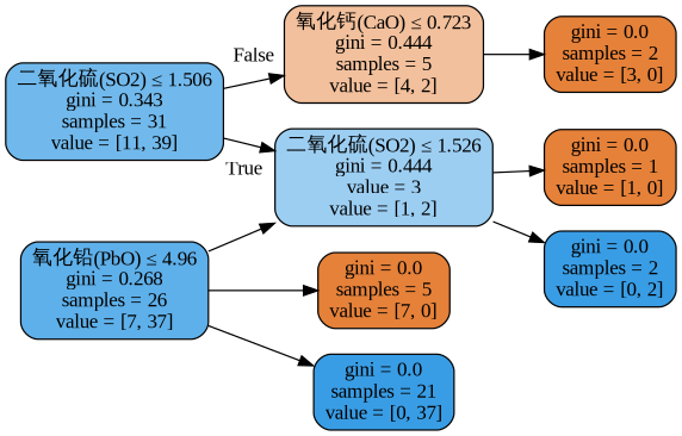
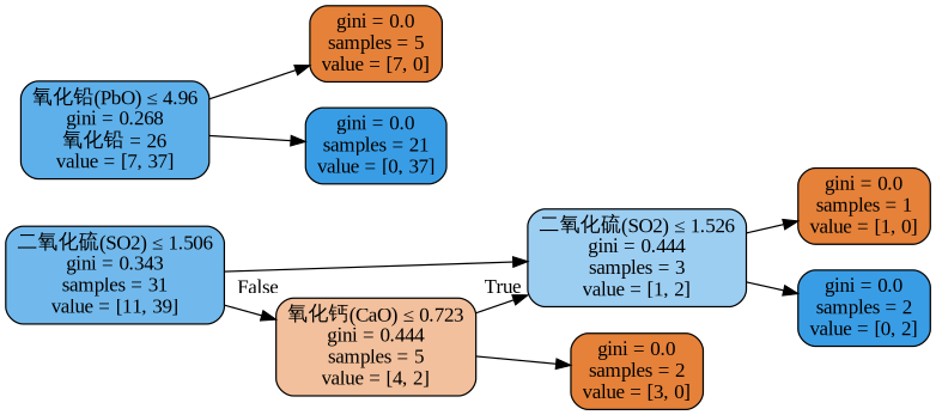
  digraph {
    fontname="Liberation Serif"
    rankdir=LR
    node [color=black fillcolor="#e58139" fontname="Liberation Serif" shape=box style="filled, rounded"]
    edge [fontname="Liberation Serif"]
    n1 [fillcolor="#71b9ec" label=<二氧化硫(SO2) &le; 1.506<br/>gini = 0.343<br/>samples = 31<br/>value = [11, 39]>]
    n2 [fillcolor="#f2c09c" label=<氧化钙(CaO) &le; 0.723<br/>gini = 0.444<br/>samples = 5<br/>value = [4, 2]>]
-   n3 [fillcolor="#9ccef2" label=<二氧化硫(SO2) &le; 1.526<br/>gini = 0.444<br/>value = 3<br/>value = [1, 2]>]
-   n4 [fillcolor="#5eb0ea" label=<氧化铅(PbO) &le; 4.96<br/>gini = 0.268<br/>samples = 26<br/>value = [7, 37]>]
+   n3 [fillcolor="#9ccef2" label=<二氧化硫(SO2) &le; 1.526<br/>gini = 0.444<br/>samples = 3<br/>value = [1, 2]>]
+   n4 [fillcolor="#5eb0ea" label=<氧化铅(PbO) &le; 4.96<br/>gini = 0.268<br/>氧化铅 = 26<br/>value = [7, 37]>]
    n5 [label=<gini = 0.0<br/>samples = 5<br/>value = [7, 0]>]
    n6 [fillcolor="#399de5" label=<gini = 0.0<br/>samples = 21<br/>value = [0, 37]>]
    n7 [label=<gini = 0.0<br/>samples = 2<br/>value = [3, 0]>]
    n8 [label=<gini = 0.0<br/>samples = 1<br/>value = [1, 0]>]
    n9 [fillcolor="#399de5" label=<gini = 0.0<br/>samples = 2<br/>value = [0, 2]>]
    n1 -> n2 [headlabel=False labelangle=-45 labeldistance=2.5]
    n1 -> n3 [headlabel=True labelangle=45 labeldistance=2.5]
-   n4 -> n3
+   n2 -> n3
    n2 -> n7
    n3 -> n8
    n3 -> n9
    n4 -> n5
    n4 -> n6
  }
